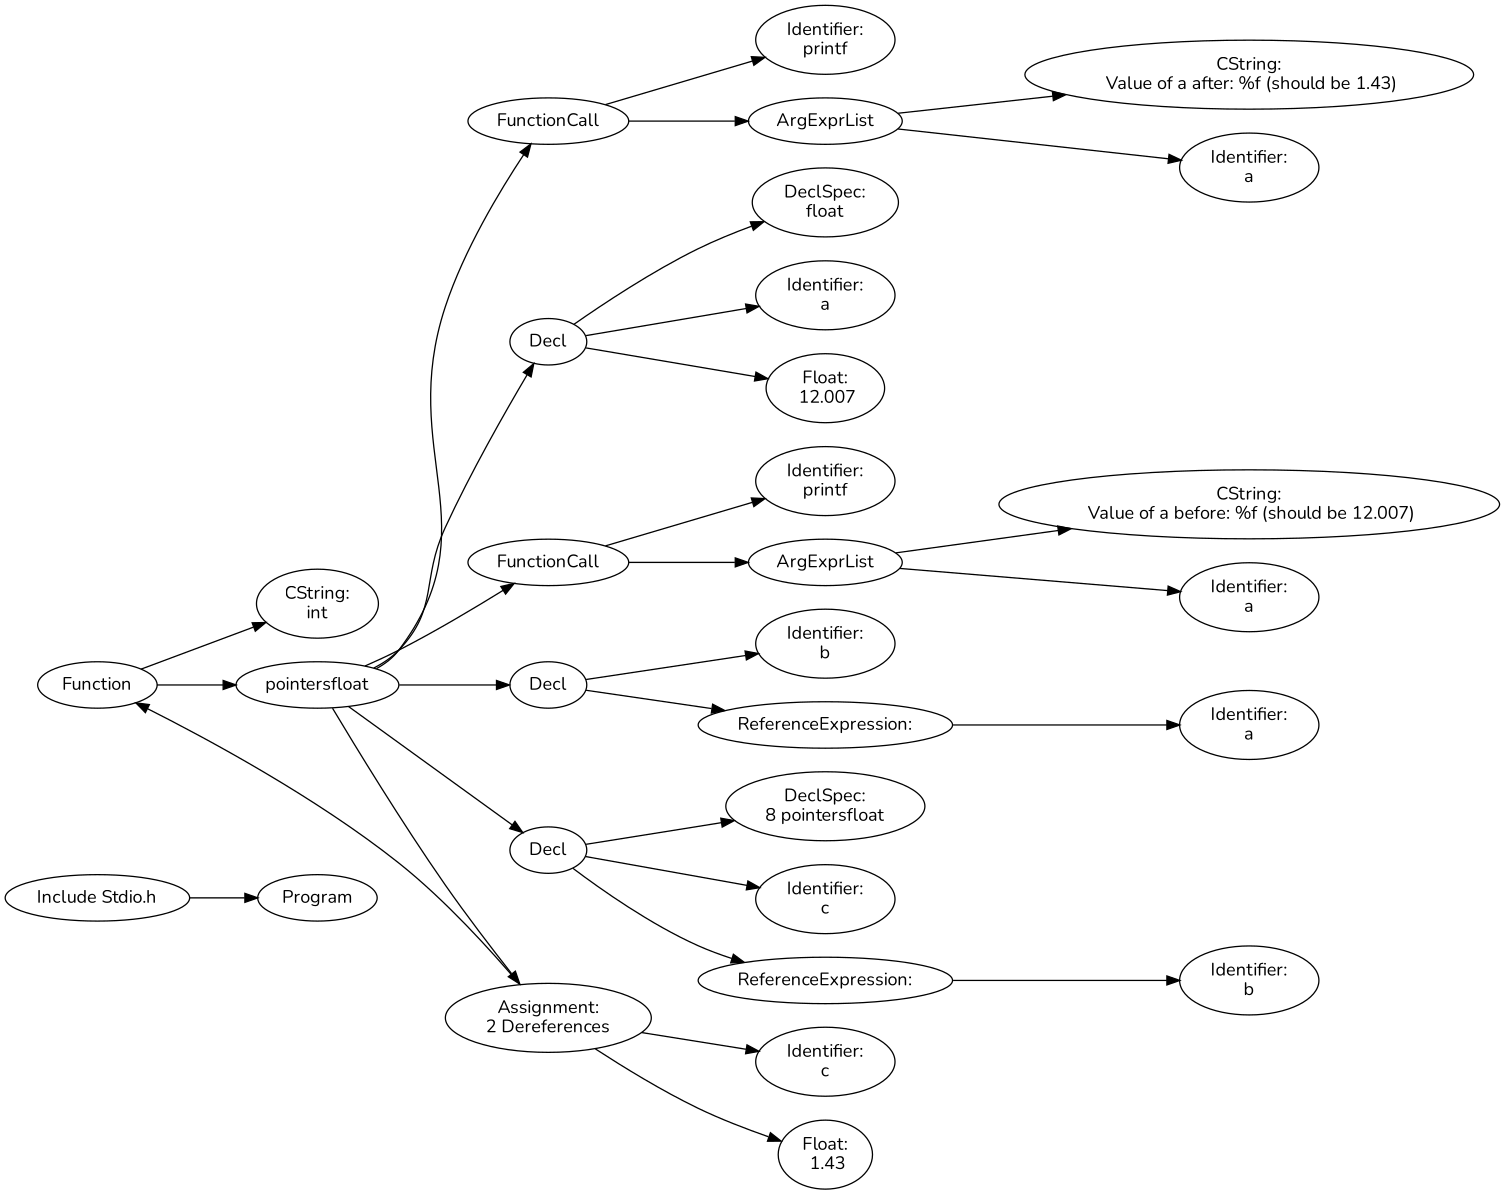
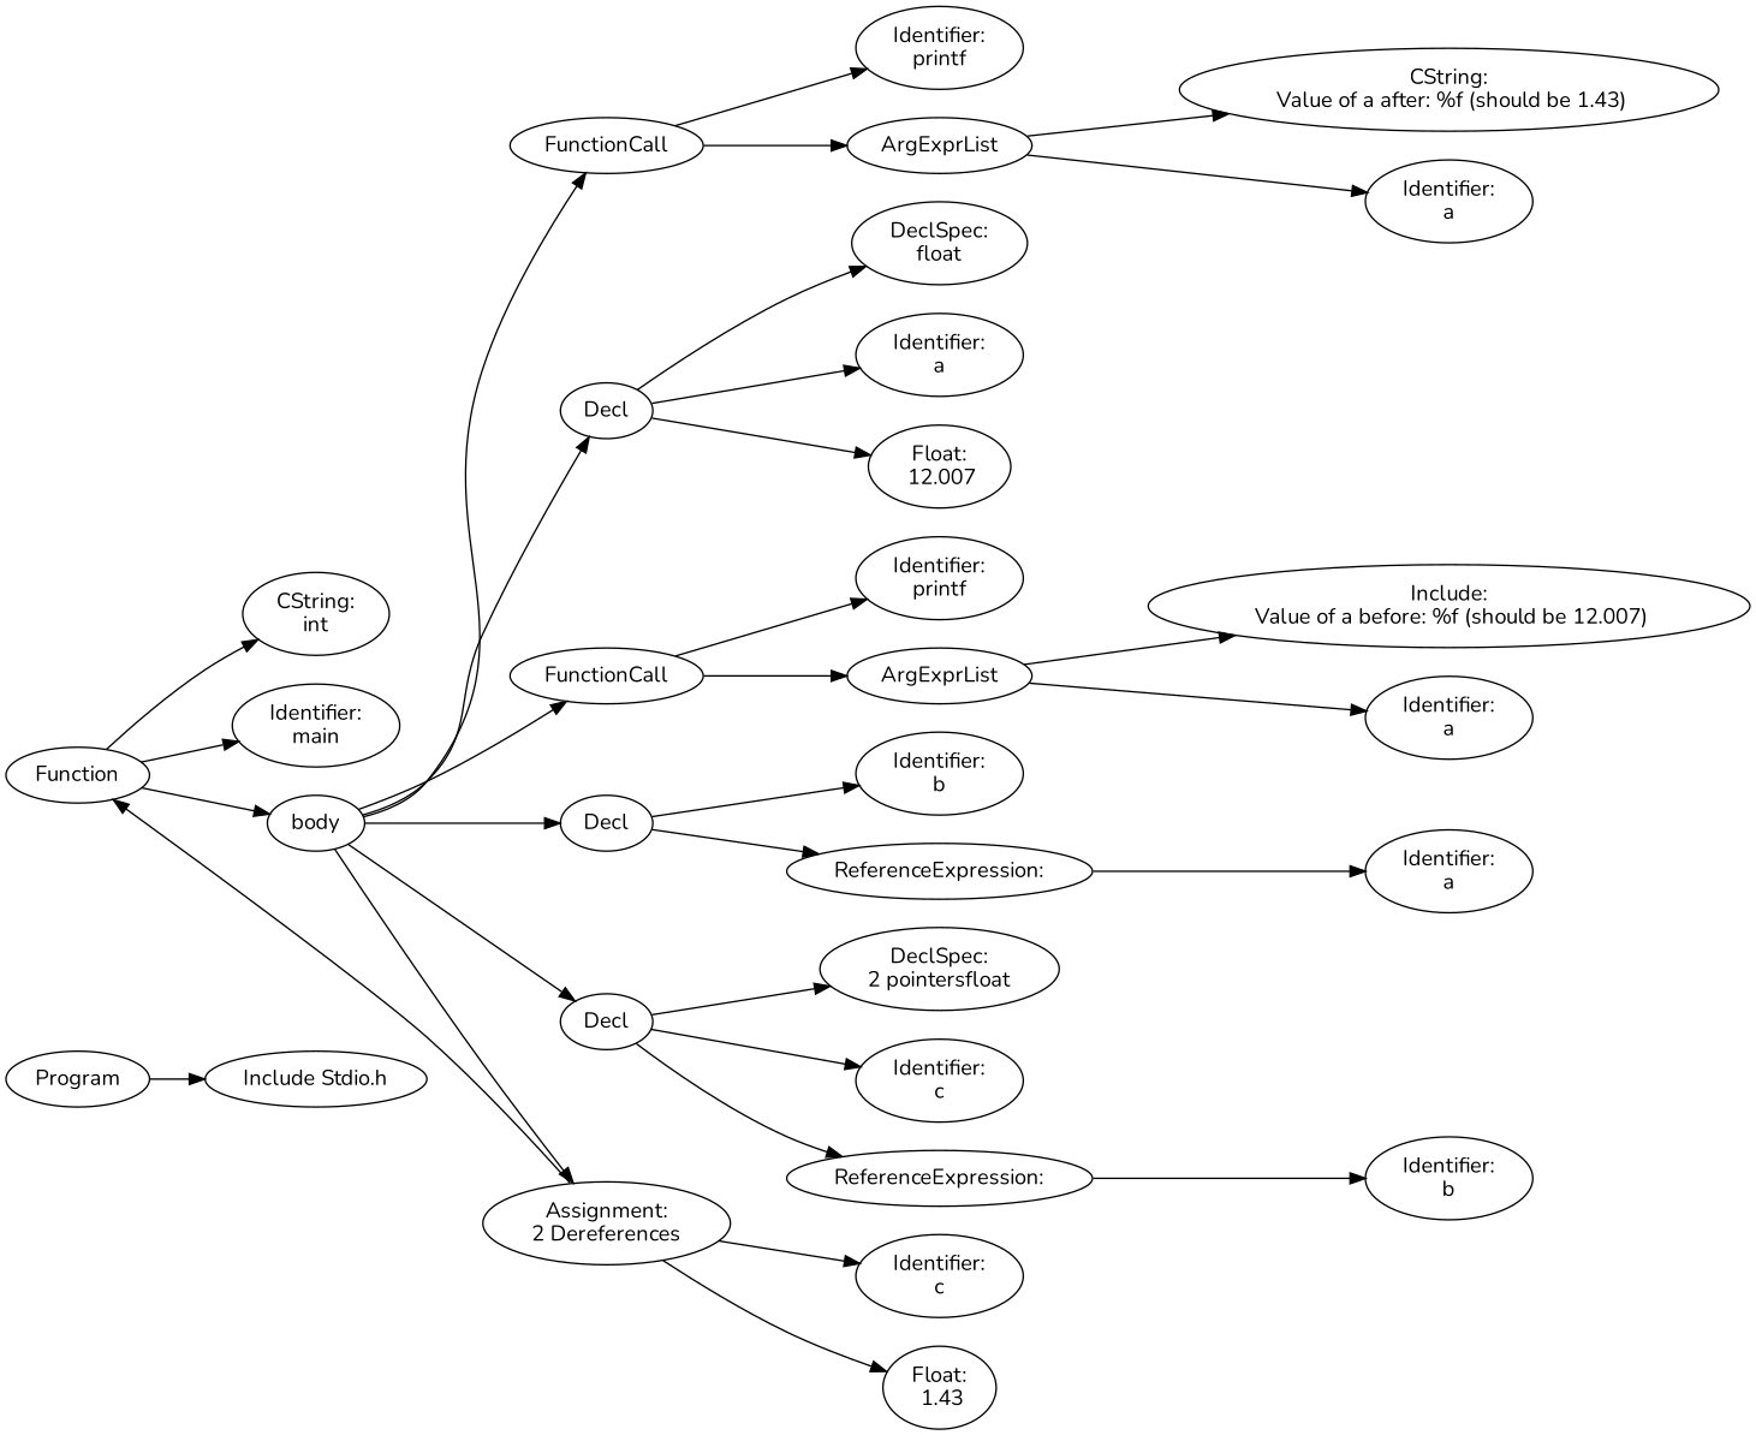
  digraph {
    fontname=Nunito
    rankdir=LR
    node [fontname=Nunito]
    edge [fontname=Nunito]
    n1 [label=Program]
    n2 [label="Include Stdio.h"]
    n3 [label=Function]
    n4 [label="CString:\nint"]
-   n6 [label=pointersfloat]
+   n5 [label="Identifier:\nmain"]
+   n6 [label=body]
    n7 [label=Decl]
    n8 [label=FunctionCall]
    n9 [label=Decl]
    n10 [label=Decl]
    n11 [label="Assignment:\n2 Dereferences"]
    n12 [label=FunctionCall]
    n13 [label="DeclSpec:\nfloat"]
    n14 [label="Identifier:\na"]
    n15 [label="Float:\n 12.007"]
    n16 [label="Identifier:\nprintf"]
    n17 [label=ArgExprList]
    n18 [label="Identifier:\nb"]
    n19 [label="ReferenceExpression:\n"]
-   n20 [label="DeclSpec:\n8 pointersfloat"]
+   n20 [label="DeclSpec:\n2 pointersfloat"]
    n21 [label="Identifier:\nc"]
    n22 [label="ReferenceExpression:\n"]
    n23 [label="Identifier:\nc"]
    n24 [label="Float:\n 1.43"]
    n25 [label="Identifier:\nprintf"]
    n26 [label=ArgExprList]
-   n27 [label="CString:\n Value of a before: %f (should be 12.007)\n"]
+   n27 [label="Include:\n Value of a before: %f (should be 12.007)\n"]
    n28 [label="Identifier:\na"]
    n29 [label="Identifier:\na"]
    n30 [label="Identifier:\nb"]
    n31 [label="CString:\n Value of a after: %f (should be 1.43)\n"]
    n32 [label="Identifier:\na"]
-   n2 -> n1
+   n1 -> n2
    n3 -> n4
+   n3 -> n5
    n3 -> n6
    n6 -> n7
    n6 -> n8
    n6 -> n9
    n6 -> n10
    n6 -> n11
    n6 -> n12
    n7 -> n13
    n7 -> n14
    n7 -> n15
    n8 -> n16
    n8 -> n17
    n9 -> n18
    n9 -> n19
    n10 -> n20
    n10 -> n21
    n10 -> n22
    n11 -> n3
    n11 -> n23
    n11 -> n24
    n12 -> n25
    n12 -> n26
    n17 -> n27
    n17 -> n28
    n19 -> n29
    n22 -> n30
    n26 -> n31
    n26 -> n32
  }
